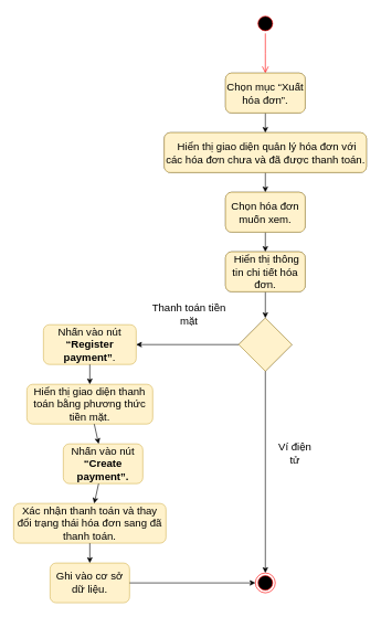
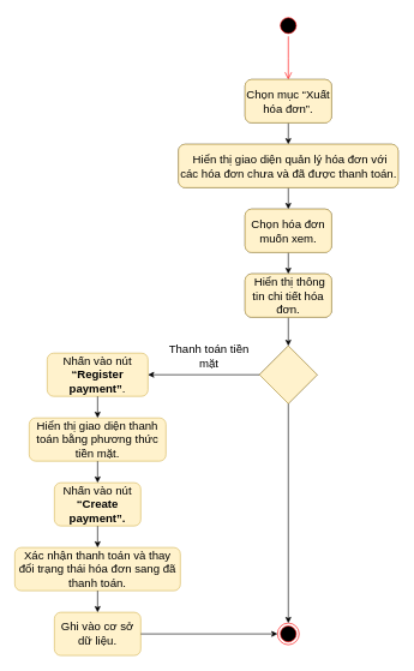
  <mxCell id="0" />
  <mxCell id="1" parent="0" />
  <mxCell id="2" value="" style="ellipse;html=1;shape=startState;fillColor=#000000;strokeColor=#ff0000;fontSize=16;" parent="1" vertex="1"><mxGeometry x="385" y="20" width="30" height="30" as="geometry" /></mxCell>
  <mxCell id="3" value="" style="edgeStyle=orthogonalEdgeStyle;html=1;verticalAlign=bottom;endArrow=open;endSize=8;strokeColor=#ff0000;rounded=0;fontSize=16;" parent="1" source="2" edge="1"><mxGeometry relative="1" as="geometry"><mxPoint x="400" y="110" as="targetPoint" /></mxGeometry></mxCell>
  <mxCell id="4" value="&lt;b id=&quot;docs-internal-guid-ece64f14-7fff-e380-074b-6f387ffb367f&quot; style=&quot;font-weight: normal; font-size: 16px;&quot;&gt;&lt;span style=&quot;font-size: 16px; font-family: Calibri, sans-serif; color: rgb(0, 0, 0); background-color: transparent; font-weight: 400; font-style: normal; font-variant: normal; text-decoration: none; vertical-align: baseline;&quot;&gt;Chọn mục “Xuất hóa đơn”.&lt;/span&gt;&lt;/b&gt;" style="rounded=1;whiteSpace=wrap;html=1;fontSize=16;" parent="1" vertex="1"><mxGeometry x="340" y="110" width="120" height="60" as="geometry" /></mxCell>
  <mxCell id="5" value="&lt;span id=&quot;docs-internal-guid-7b4a493b-7fff-f714-02da-b1d1187f6110&quot; style=&quot;font-size: 16px;&quot;&gt;&lt;p style=&quot;line-height: 1.2; margin-top: 0pt; margin-bottom: 0pt; font-size: 16px;&quot; dir=&quot;ltr&quot;&gt;&lt;span style=&quot;font-size: 16px; font-family: Calibri, sans-serif; background-color: transparent; font-variant-numeric: normal; font-variant-east-asian: normal; vertical-align: baseline;&quot;&gt;&amp;nbsp;Hiển thị giao diện quản lý hóa đơn với các hóa đơn chưa và đã được thanh toán.&lt;/span&gt;&lt;/p&gt;&lt;/span&gt;" style="rounded=1;whiteSpace=wrap;html=1;fontSize=16;" parent="1" vertex="1"><mxGeometry x="247.5" y="200" width="305" height="60" as="geometry" /></mxCell>
  <mxCell id="6" value="&lt;span id=&quot;docs-internal-guid-a053c337-7fff-7406-f3f4-984320d95d9f&quot; style=&quot;font-size: 16px;&quot;&gt;&lt;span style=&quot;font-size: 16px; font-family: Calibri, sans-serif; background-color: transparent; font-variant-numeric: normal; font-variant-east-asian: normal; vertical-align: baseline;&quot;&gt;Chọn hóa đơn muốn xem. &lt;/span&gt;&lt;/span&gt;" style="rounded=1;whiteSpace=wrap;html=1;fontSize=16;" parent="1" vertex="1"><mxGeometry x="340" y="290" width="120" height="60" as="geometry" /></mxCell>
  <mxCell id="7" value="&lt;span id=&quot;docs-internal-guid-02ffcc6e-7fff-9700-568c-29d7d1896d44&quot; style=&quot;font-size: 16px;&quot;&gt;&lt;span style=&quot;font-size: 16px; font-family: Calibri, sans-serif; background-color: transparent; font-variant-numeric: normal; font-variant-east-asian: normal; vertical-align: baseline;&quot;&gt;&amp;nbsp;Hiển thị thông tin chi tiết hóa đơn.&lt;/span&gt;&lt;/span&gt;" style="rounded=1;whiteSpace=wrap;html=1;fontSize=16;" parent="1" vertex="1"><mxGeometry x="340" y="380" width="120" height="60" as="geometry" /></mxCell>
  <mxCell id="8" value="" style="endArrow=classic;html=1;rounded=0;fontSize=16;" edge="1" parent="1" source="4" target="5"><mxGeometry width="50" height="50" relative="1" as="geometry"><mxPoint x="145" y="360" as="sourcePoint" /><mxPoint x="195" y="310" as="targetPoint" /></mxGeometry></mxCell>
  <mxCell id="9" value="" style="endArrow=classic;html=1;rounded=0;fontSize=16;" edge="1" parent="1" source="5" target="6"><mxGeometry width="50" height="50" relative="1" as="geometry"><mxPoint x="155" y="370" as="sourcePoint" /><mxPoint x="205" y="320" as="targetPoint" /></mxGeometry></mxCell>
  <mxCell id="10" value="" style="endArrow=classic;html=1;rounded=0;fontSize=16;" edge="1" parent="1" source="6" target="7"><mxGeometry width="50" height="50" relative="1" as="geometry"><mxPoint x="165" y="380" as="sourcePoint" /><mxPoint x="215" y="330" as="targetPoint" /></mxGeometry></mxCell>
  <mxCell id="11" value="" style="rhombus;whiteSpace=wrap;html=1;fontSize=16;" vertex="1" parent="1"><mxGeometry x="360" y="480" width="80" height="80" as="geometry" /></mxCell>
  <mxCell id="12" value="&lt;span id=&quot;docs-internal-guid-82bd6b2c-7fff-ee2b-9622-42759b33b3aa&quot; style=&quot;font-size: 16px;&quot;&gt;&lt;span style=&quot;font-size: 16px; font-family: Calibri, sans-serif; background-color: transparent; font-variant-numeric: normal; font-variant-east-asian: normal; vertical-align: baseline;&quot;&gt;Nhấn vào nút &lt;/span&gt;&lt;span style=&quot;font-size: 16px; font-family: Calibri, sans-serif; background-color: transparent; font-weight: 700; font-variant-numeric: normal; font-variant-east-asian: normal; vertical-align: baseline;&quot;&gt;“Register payment”&lt;/span&gt;&lt;span style=&quot;font-size: 16px; font-family: Calibri, sans-serif; background-color: transparent; font-variant-numeric: normal; font-variant-east-asian: normal; vertical-align: baseline;&quot;&gt;.&lt;/span&gt;&lt;/span&gt;" style="rounded=1;whiteSpace=wrap;html=1;fillColor=#fff2cc;strokeColor=#d6b656;fontSize=16;" vertex="1" parent="1"><mxGeometry x="65" y="490" width="140" height="60" as="geometry" /></mxCell>
  <mxCell id="13" value="" style="endArrow=classic;html=1;rounded=0;fontSize=16;" edge="1" parent="1" source="7" target="11"><mxGeometry width="50" height="50" relative="1" as="geometry"><mxPoint x="135" y="430" as="sourcePoint" /><mxPoint x="185" y="380" as="targetPoint" /></mxGeometry></mxCell>
  <mxCell id="14" value="" style="endArrow=classic;html=1;rounded=0;fontSize=16;" edge="1" parent="1" source="11" target="12"><mxGeometry width="50" height="50" relative="1" as="geometry"><mxPoint x="175" y="390" as="sourcePoint" /><mxPoint x="225" y="340" as="targetPoint" /></mxGeometry></mxCell>
  <mxCell id="15" value="" style="ellipse;html=1;shape=endState;fillColor=#000000;strokeColor=#ff0000;fontSize=16;" vertex="1" parent="1"><mxGeometry x="385" y="865" width="30" height="30" as="geometry" /></mxCell>
  <mxCell id="16" value="" style="endArrow=classic;html=1;rounded=0;fontSize=16;" edge="1" parent="1" source="11" target="15"><mxGeometry width="50" height="50" relative="1" as="geometry"><mxPoint x="595" y="510" as="sourcePoint" /><mxPoint x="645" y="460" as="targetPoint" /></mxGeometry></mxCell>
- <mxCell id="17" value="Thanh toán tiền mặt" style="text;html=1;strokeColor=none;fillColor=none;align=center;verticalAlign=middle;whiteSpace=wrap;rounded=0;fontSize=16;" vertex="1" parent="1"><mxGeometry x="220" y="460" width="130" height="30" as="geometry" /></mxCell>
- <mxCell id="18" value="Ví điện tử" style="text;html=1;strokeColor=none;fillColor=none;align=center;verticalAlign=middle;whiteSpace=wrap;rounded=0;fontSize=16;" vertex="1" parent="1"><mxGeometry x="415" y="670" width="60" height="30" as="geometry" /></mxCell>
+ <mxCell id="17" value="Thanh toán tiền mặt" style="text;html=1;strokeColor=none;fillColor=none;align=center;verticalAlign=middle;whiteSpace=wrap;rounded=0;fontSize=16;" vertex="1" parent="1"><mxGeometry x="225" y="480" width="130" height="30" as="geometry" /></mxCell>
  <mxCell id="19" value="&lt;span id=&quot;docs-internal-guid-eb1304e7-7fff-086b-f88d-4c14a9ac1ab4&quot; style=&quot;font-size: 16px;&quot;&gt;&lt;p style=&quot;line-height: 1.2; margin-top: 0pt; margin-bottom: 0pt; font-size: 16px;&quot; dir=&quot;ltr&quot;&gt;&lt;span style=&quot;font-size: 16px; font-family: Calibri, sans-serif; background-color: transparent; font-variant-numeric: normal; font-variant-east-asian: normal; vertical-align: baseline;&quot;&gt;Hiển thị giao diện thanh toán bằng phương thức tiền mặt.&lt;/span&gt;&lt;/p&gt;&lt;/span&gt;" style="rounded=1;whiteSpace=wrap;html=1;fillColor=#fff2cc;strokeColor=#d6b656;fontSize=16;" vertex="1" parent="1"><mxGeometry x="40" y="580" width="190" height="60" as="geometry" /></mxCell>
- <mxCell id="20" value="&lt;span id=&quot;docs-internal-guid-7dc5a85f-7fff-6788-427d-58af0dc36bc6&quot; style=&quot;font-size: 16px;&quot;&gt;&lt;span style=&quot;font-size: 16px; font-family: Calibri, sans-serif; background-color: transparent; font-variant-numeric: normal; font-variant-east-asian: normal; vertical-align: baseline;&quot;&gt;Nhấn vào nút &lt;/span&gt;&lt;span style=&quot;font-size: 16px; font-family: Calibri, sans-serif; background-color: transparent; font-weight: 700; font-variant-numeric: normal; font-variant-east-asian: normal; vertical-align: baseline;&quot;&gt;“Create payment”.&lt;/span&gt;&lt;/span&gt;" style="rounded=1;whiteSpace=wrap;html=1;fillColor=#fff2cc;strokeColor=#d6b656;fontSize=16;" vertex="1" parent="1"><mxGeometry x="95" y="670" width="120" height="60" as="geometry" /></mxCell>
+ <mxCell id="20" value="&lt;span id=&quot;docs-internal-guid-7dc5a85f-7fff-6788-427d-58af0dc36bc6&quot; style=&quot;font-size: 16px;&quot;&gt;&lt;span style=&quot;font-size: 16px; font-family: Calibri, sans-serif; background-color: transparent; font-variant-numeric: normal; font-variant-east-asian: normal; vertical-align: baseline;&quot;&gt;Nhấn vào nút &lt;/span&gt;&lt;span style=&quot;font-size: 16px; font-family: Calibri, sans-serif; background-color: transparent; font-weight: 700; font-variant-numeric: normal; font-variant-east-asian: normal; vertical-align: baseline;&quot;&gt;“Create payment”.&lt;/span&gt;&lt;/span&gt;" style="rounded=1;whiteSpace=wrap;html=1;fillColor=#fff2cc;strokeColor=#d6b656;fontSize=16;" vertex="1" parent="1"><mxGeometry x="75" y="670" width="120" height="60" as="geometry" /></mxCell>
  <mxCell id="21" value="&lt;span id=&quot;docs-internal-guid-27355977-7fff-8af4-1aa9-89b571e4bb2f&quot; style=&quot;font-size: 16px;&quot;&gt;&lt;span style=&quot;font-size: 16px; font-family: Calibri, sans-serif; background-color: transparent; font-variant-numeric: normal; font-variant-east-asian: normal; vertical-align: baseline;&quot;&gt;Xác nhận thanh toán và thay đổi trạng thái hóa đơn sang đã thanh toán.&lt;/span&gt;&lt;/span&gt;" style="rounded=1;whiteSpace=wrap;html=1;fillColor=#fff2cc;strokeColor=#d6b656;fontSize=16;" vertex="1" parent="1"><mxGeometry x="20" y="760" width="230" height="60" as="geometry" /></mxCell>
  <mxCell id="22" value="&lt;span id=&quot;docs-internal-guid-f720e814-7fff-b95b-db1c-44da7588d714&quot; style=&quot;font-size: 16px;&quot;&gt;&lt;span style=&quot;font-size: 16px; font-family: Calibri, sans-serif; background-color: transparent; font-variant-numeric: normal; font-variant-east-asian: normal; vertical-align: baseline;&quot;&gt;Ghi vào cơ sở dữ liệu.&lt;/span&gt;&lt;/span&gt;" style="rounded=1;whiteSpace=wrap;html=1;fillColor=#fff2cc;strokeColor=#d6b656;fontSize=16;" vertex="1" parent="1"><mxGeometry x="75" y="850" width="120" height="60" as="geometry" /></mxCell>
  <mxCell id="23" value="" style="endArrow=classic;html=1;rounded=0;fontSize=16;" edge="1" parent="1" source="12" target="19"><mxGeometry width="50" height="50" relative="1" as="geometry"><mxPoint x="365" y="700" as="sourcePoint" /><mxPoint x="415" y="650" as="targetPoint" /></mxGeometry></mxCell>
  <mxCell id="24" value="" style="endArrow=classic;html=1;rounded=0;fontSize=16;" edge="1" parent="1" source="19" target="20"><mxGeometry width="50" height="50" relative="1" as="geometry"><mxPoint x="385" y="780" as="sourcePoint" /><mxPoint x="435" y="730" as="targetPoint" /></mxGeometry></mxCell>
  <mxCell id="25" value="" style="endArrow=classic;html=1;rounded=0;fontSize=16;" edge="1" parent="1" source="20" target="21"><mxGeometry width="50" height="50" relative="1" as="geometry"><mxPoint x="355" y="780" as="sourcePoint" /><mxPoint x="405" y="730" as="targetPoint" /></mxGeometry></mxCell>
  <mxCell id="26" value="" style="endArrow=classic;html=1;rounded=0;fontSize=16;" edge="1" parent="1" source="21" target="22"><mxGeometry width="50" height="50" relative="1" as="geometry"><mxPoint x="365" y="790" as="sourcePoint" /><mxPoint x="415" y="740" as="targetPoint" /></mxGeometry></mxCell>
  <mxCell id="27" value="" style="endArrow=classic;html=1;rounded=0;fontSize=16;" edge="1" parent="1" source="22" target="15"><mxGeometry width="50" height="50" relative="1" as="geometry"><mxPoint x="375" y="800" as="sourcePoint" /><mxPoint x="425" y="750" as="targetPoint" /></mxGeometry></mxCell>
  <mxCell id="28" value="&lt;b id=&quot;docs-internal-guid-ece64f14-7fff-e380-074b-6f387ffb367f&quot; style=&quot;font-weight: normal; font-size: 16px;&quot;&gt;&lt;span style=&quot;font-size: 16px; font-family: Calibri, sans-serif; color: rgb(0, 0, 0); background-color: transparent; font-weight: 400; font-style: normal; font-variant: normal; text-decoration: none; vertical-align: baseline;&quot;&gt;Chọn mục “Xuất hóa đơn”.&lt;/span&gt;&lt;/b&gt;" style="rounded=1;whiteSpace=wrap;html=1;fillColor=#fff2cc;strokeColor=#d6b656;fontSize=16;" vertex="1" parent="1"><mxGeometry x="340" y="110" width="120" height="60" as="geometry" /></mxCell>
  <mxCell id="29" value="&lt;span id=&quot;docs-internal-guid-7b4a493b-7fff-f714-02da-b1d1187f6110&quot; style=&quot;font-size: 16px;&quot;&gt;&lt;p style=&quot;line-height: 1.2; margin-top: 0pt; margin-bottom: 0pt; font-size: 16px;&quot; dir=&quot;ltr&quot;&gt;&lt;span style=&quot;font-size: 16px; font-family: Calibri, sans-serif; background-color: transparent; font-variant-numeric: normal; font-variant-east-asian: normal; vertical-align: baseline;&quot;&gt;&amp;nbsp;Hiển thị giao diện quản lý hóa đơn với các hóa đơn chưa và đã được thanh toán.&lt;/span&gt;&lt;/p&gt;&lt;/span&gt;" style="rounded=1;whiteSpace=wrap;html=1;fillColor=#fff2cc;strokeColor=#d6b656;fontSize=16;" vertex="1" parent="1"><mxGeometry x="247.5" y="200" width="305" height="60" as="geometry" /></mxCell>
  <mxCell id="30" value="&lt;span id=&quot;docs-internal-guid-a053c337-7fff-7406-f3f4-984320d95d9f&quot; style=&quot;font-size: 16px;&quot;&gt;&lt;span style=&quot;font-size: 16px; font-family: Calibri, sans-serif; background-color: transparent; font-variant-numeric: normal; font-variant-east-asian: normal; vertical-align: baseline;&quot;&gt;Chọn hóa đơn muốn xem. &lt;/span&gt;&lt;/span&gt;" style="rounded=1;whiteSpace=wrap;html=1;fillColor=#fff2cc;strokeColor=#d6b656;fontSize=16;" vertex="1" parent="1"><mxGeometry x="340" y="290" width="120" height="60" as="geometry" /></mxCell>
  <mxCell id="31" value="&lt;span id=&quot;docs-internal-guid-02ffcc6e-7fff-9700-568c-29d7d1896d44&quot; style=&quot;font-size: 16px;&quot;&gt;&lt;span style=&quot;font-size: 16px; font-family: Calibri, sans-serif; background-color: transparent; font-variant-numeric: normal; font-variant-east-asian: normal; vertical-align: baseline;&quot;&gt;&amp;nbsp;Hiển thị thông tin chi tiết hóa đơn.&lt;/span&gt;&lt;/span&gt;" style="rounded=1;whiteSpace=wrap;html=1;fillColor=#fff2cc;strokeColor=#d6b656;fontSize=16;" vertex="1" parent="1"><mxGeometry x="340" y="380" width="120" height="60" as="geometry" /></mxCell>
  <mxCell id="32" value="" style="rhombus;whiteSpace=wrap;html=1;fillColor=#fff2cc;strokeColor=#d6b656;fontSize=16;" vertex="1" parent="1"><mxGeometry x="360" y="480" width="80" height="80" as="geometry" /></mxCell>
